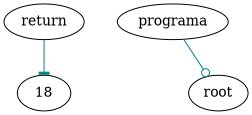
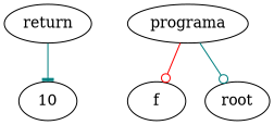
  digraph {
    edge [arrowhead=odot color=teal]
-   n1 [label=18]
+   n1 [label=10]
    n2 [label=return]
+   n3 [label=f]
    n4 [label=programa]
    n5 [label=root]
    n2 -> n1 [arrowhead=tee]
+   n4 -> n3 [color=red]
    n4 -> n5
  }
